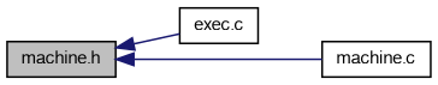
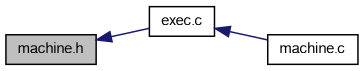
  digraph {
    rankdir=LR
    node [color=black fillcolor=white fontname=FreeSans fontsize=10 shape=record style=filled]
    edge [color=midnightblue dir=back fontname=FreeSans fontsize=10 labelfontname=FreeSans labelfontsize=10 style=solid]
    n1 [fillcolor=grey75 fontcolor=black height=0.2 label="machine.h" width=0.4]
    n2 [height=0.2 label="exec.c" width=0.4]
    n3 [height=0.2 label="machine.c" width=0.4]
    n1 -> n2
-   n1 -> n3
+   n2 -> n3
  }
